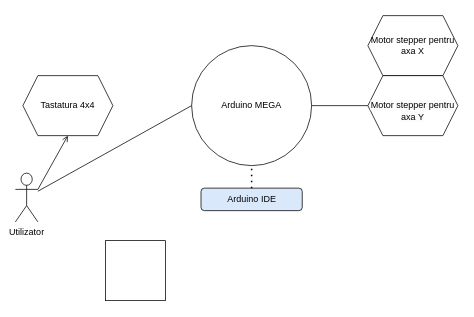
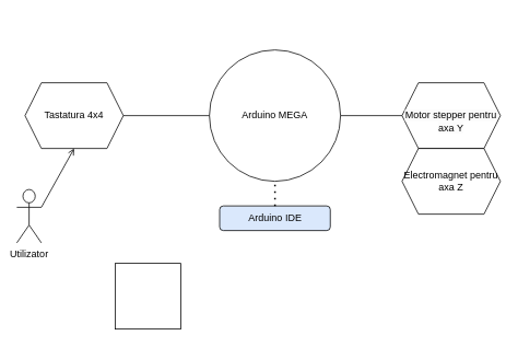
  <mxCell id="0" />
  <mxCell id="1" parent="0" />
- <mxCell id="2" value="Motor stepper pentru axa X" style="shape=hexagon;perimeter=hexagonPerimeter2;whiteSpace=wrap;html=1;fixedSize=1;" vertex="1" parent="1"><mxGeometry x="490" y="20" width="120" height="80" as="geometry" /></mxCell>
  <mxCell id="3" value="&lt;br&gt;&lt;span style=&quot;color: rgb(0, 0, 0); font-family: Helvetica; font-size: 12px; font-style: normal; font-variant-ligatures: normal; font-variant-caps: normal; font-weight: 400; letter-spacing: normal; orphans: 2; text-align: center; text-indent: 0px; text-transform: none; widows: 2; word-spacing: 0px; -webkit-text-stroke-width: 0px; background-color: rgb(251, 251, 251); text-decoration-thickness: initial; text-decoration-style: initial; text-decoration-color: initial; float: none; display: inline !important;&quot;&gt;Motor stepper pentru axa Y&lt;/span&gt;&lt;br&gt;" style="shape=hexagon;perimeter=hexagonPerimeter2;whiteSpace=wrap;html=1;fixedSize=1;" vertex="1" parent="1"><mxGeometry x="490" y="100" width="120" height="80" as="geometry" /></mxCell>
+ <mxCell id="4" value="Electromagnet pentru axa Z" style="shape=hexagon;perimeter=hexagonPerimeter2;whiteSpace=wrap;html=1;fixedSize=1;" vertex="1" parent="1"><mxGeometry x="490" y="180" width="120" height="80" as="geometry" /></mxCell>
  <mxCell id="5" value="Tastatura 4x4" style="shape=hexagon;perimeter=hexagonPerimeter2;whiteSpace=wrap;html=1;fixedSize=1;" vertex="1" parent="1"><mxGeometry x="30" y="100" width="120" height="80" as="geometry" /></mxCell>
  <mxCell id="6" value="Arduino MEGA" style="ellipse;whiteSpace=wrap;html=1;aspect=fixed;" vertex="1" parent="1"><mxGeometry x="255" y="60" width="160" height="160" as="geometry" /></mxCell>
  <mxCell id="7" value="" style="endArrow=none;html=1;rounded=0;exitX=0;exitY=0.5;exitDx=0;exitDy=0;entryX=1;entryY=0.5;entryDx=0;entryDy=0;" edge="1" parent="1" source="3" target="6"><mxGeometry width="50" height="50" relative="1" as="geometry"><mxPoint x="180" y="175" as="sourcePoint" /><mxPoint x="230" y="125" as="targetPoint" /></mxGeometry></mxCell>
  <mxCell id="8" value="Arduino IDE" style="rounded=1;whiteSpace=wrap;html=1;fillColor=#dae8fc;" vertex="1" parent="1"><mxGeometry x="267.5" y="250" width="135" height="30" as="geometry" /></mxCell>
- <mxCell id="9" value="" style="endArrow=none;html=1;rounded=0;exitX=0;exitY=0.5;exitDx=0;exitDy=0;" edge="1" parent="1" source="6" target="12"><mxGeometry width="50" height="50" relative="1" as="geometry"><mxPoint x="390" y="200" as="sourcePoint" /><mxPoint x="440" y="150" as="targetPoint" /></mxGeometry></mxCell>
+ <mxCell id="9" value="" style="endArrow=none;html=1;rounded=0;entryX=1;entryY=0.5;entryDx=0;entryDy=0;exitX=0;exitY=0.5;exitDx=0;exitDy=0;" edge="1" parent="1" source="6" target="5"><mxGeometry width="50" height="50" relative="1" as="geometry"><mxPoint x="390" y="200" as="sourcePoint" /><mxPoint x="440" y="150" as="targetPoint" /></mxGeometry></mxCell>
  <mxCell id="10" value="" style="endArrow=none;dashed=1;html=1;dashPattern=1 3;strokeWidth=2;rounded=0;exitX=0.5;exitY=0;exitDx=0;exitDy=0;entryX=0.5;entryY=1;entryDx=0;entryDy=0;" edge="1" parent="1" source="8" target="6"><mxGeometry width="50" height="50" relative="1" as="geometry"><mxPoint x="390" y="200" as="sourcePoint" /><mxPoint x="440" y="150" as="targetPoint" /></mxGeometry></mxCell>
  <mxCell id="11" value="" style="whiteSpace=wrap;html=1;aspect=fixed;" vertex="1" parent="1"><mxGeometry x="140" y="320" width="80" height="80" as="geometry" /></mxCell>
  <mxCell id="12" value="Utilizator" style="shape=umlActor;verticalLabelPosition=bottom;verticalAlign=top;html=1;outlineConnect=0;" vertex="1" parent="1"><mxGeometry x="20" y="230" width="30" height="65" as="geometry" /></mxCell>
  <mxCell id="13" value="" style="endArrow=open;html=1;rounded=0;exitX=1;exitY=0.333;exitDx=0;exitDy=0;exitPerimeter=0;entryX=0.5;entryY=1;entryDx=0;entryDy=0;" edge="1" parent="1" source="12" target="5"><mxGeometry width="50" height="50" relative="1" as="geometry"><mxPoint x="65" y="250" as="sourcePoint" /><mxPoint x="115" y="200" as="targetPoint" /></mxGeometry></mxCell>
